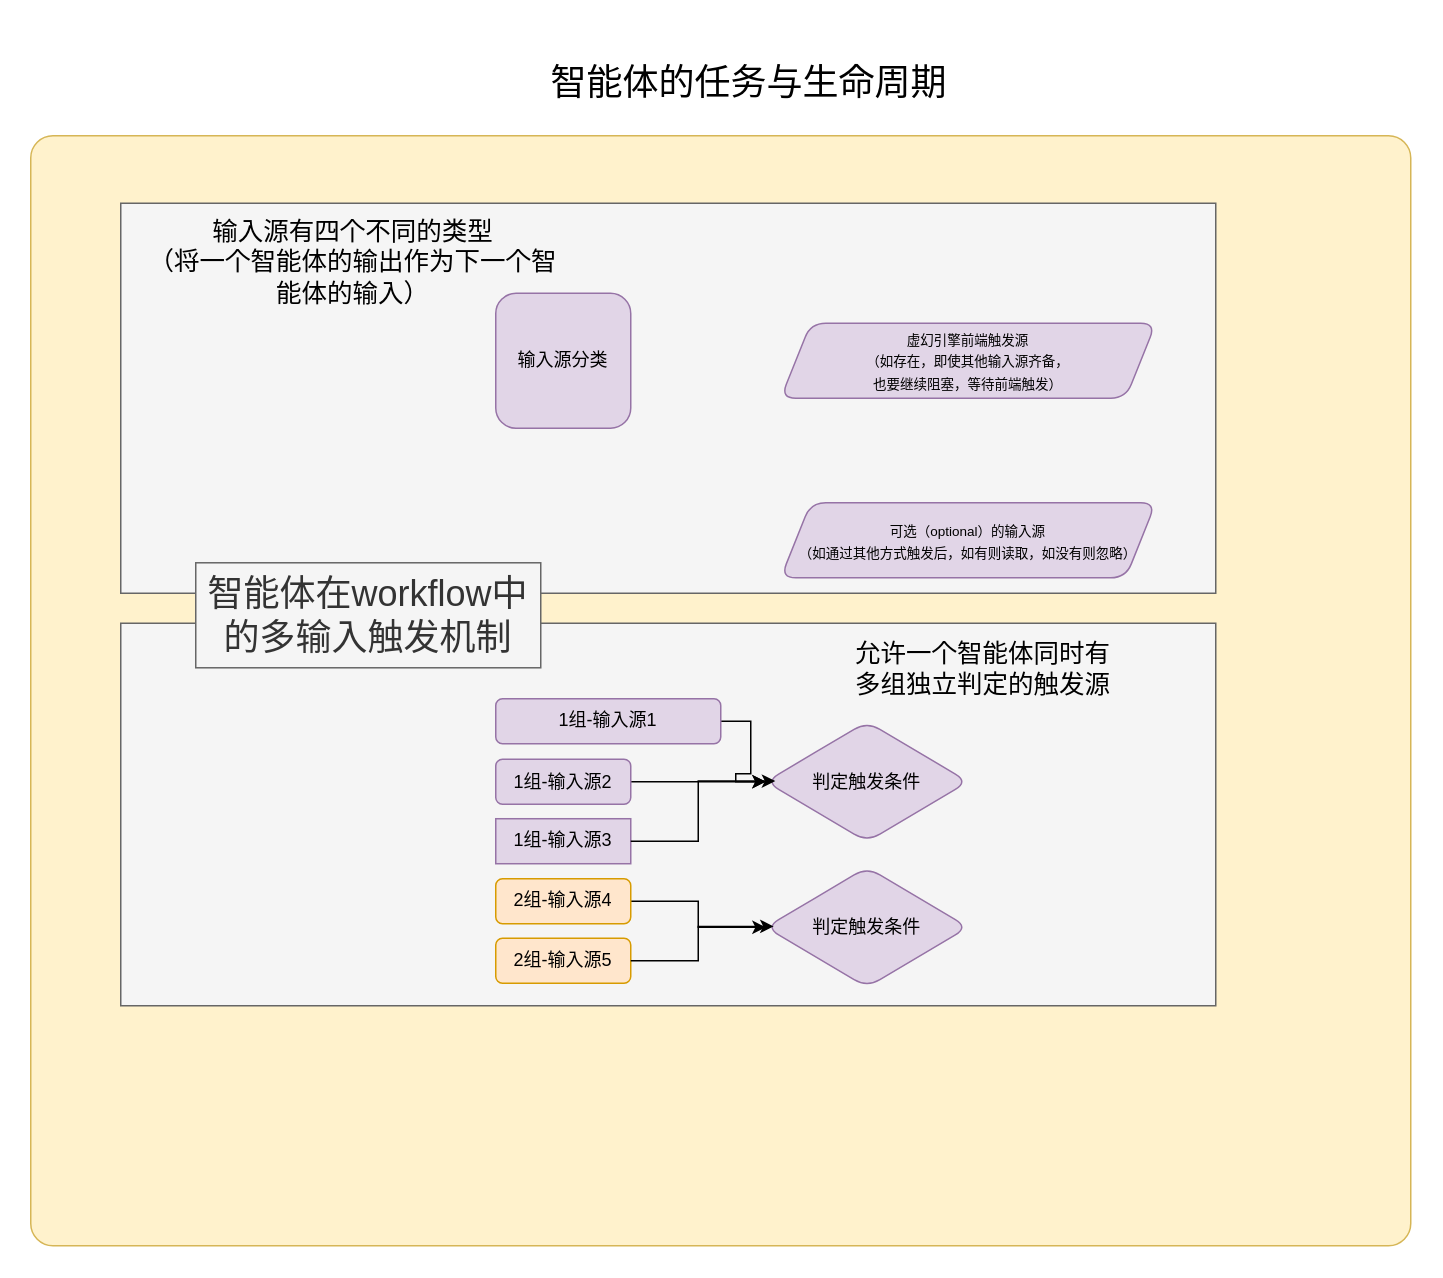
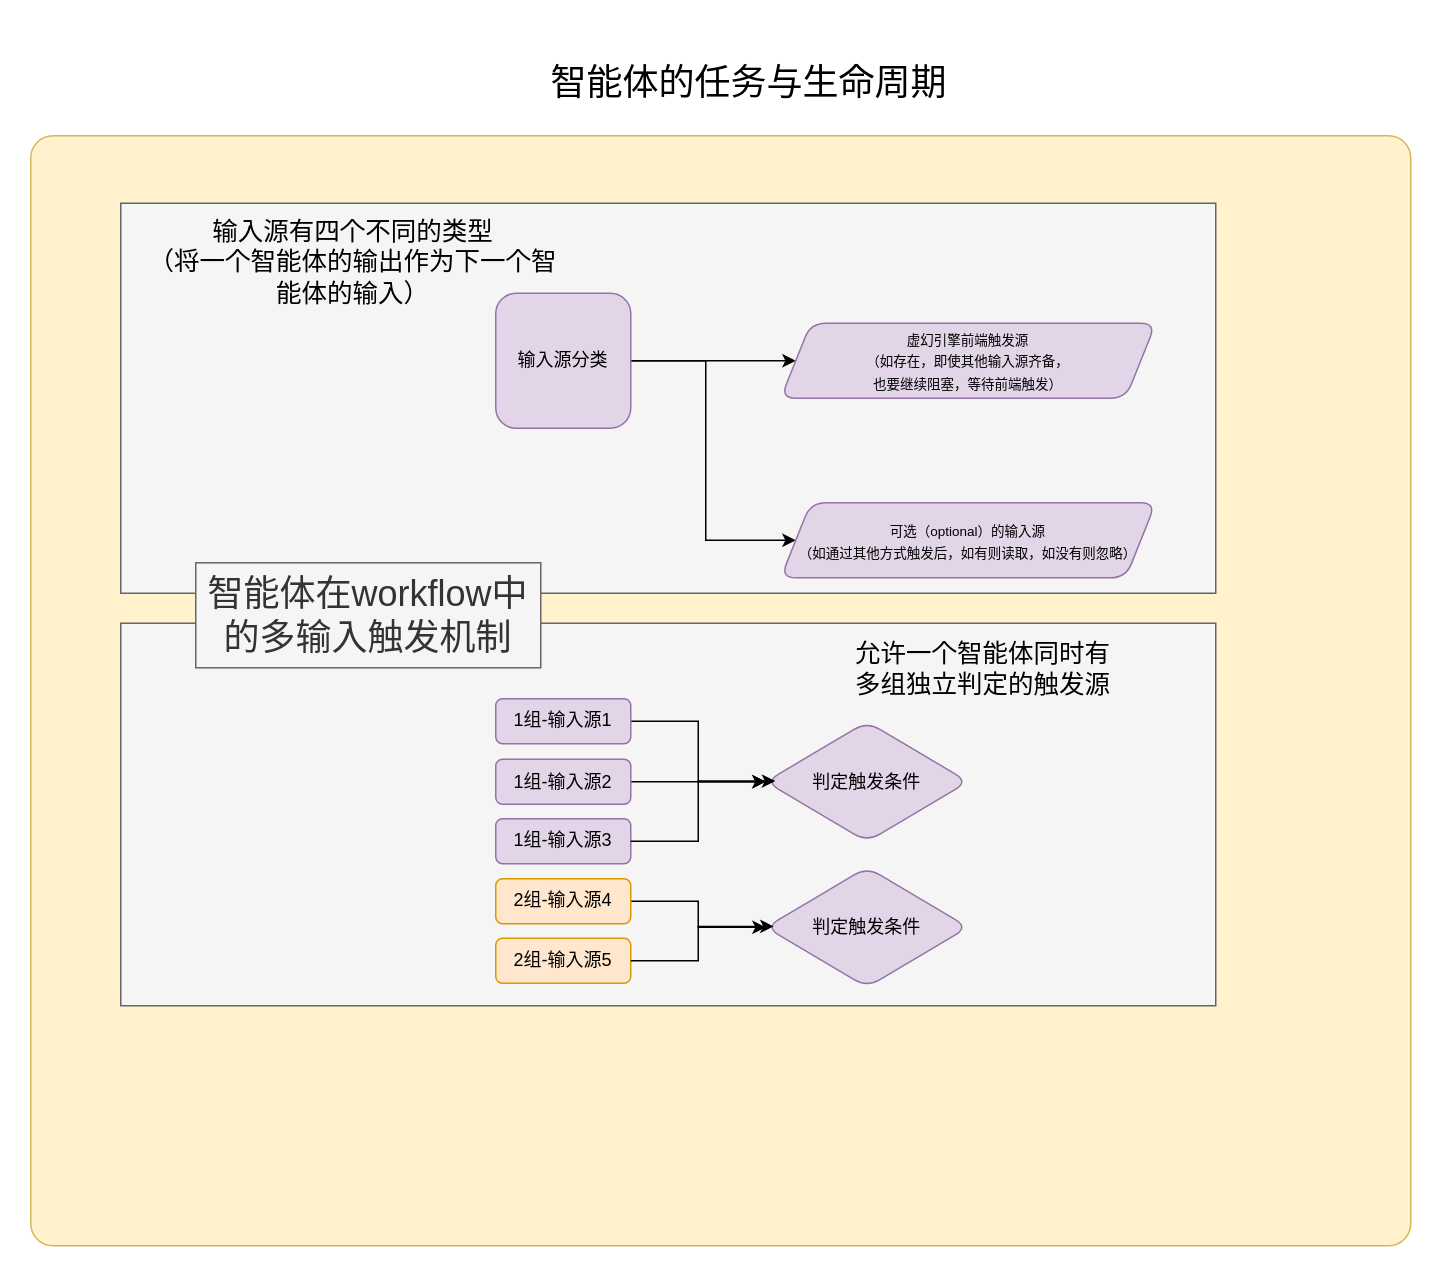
  <mxCell id="0" />
  <mxCell id="1" parent="0" />
  <mxCell id="2" value="" style="rounded=1;whiteSpace=wrap;html=1;fillColor=#fff2cc;strokeColor=#d6b656;arcSize=2;" parent="1" vertex="1"><mxGeometry x="20" y="90" width="920" height="740" as="geometry" /></mxCell>
  <mxCell id="3" value="&lt;font style=&quot;font-size: 24px;&quot;&gt;&lt;br&gt;&lt;/font&gt;" style="text;whiteSpace=wrap;html=1;align=center;labelBackgroundColor=none;verticalAlign=middle;fillColor=#f5f5f5;fontColor=#333333;strokeColor=#666666;" parent="1" vertex="1"><mxGeometry x="80" y="415" width="730" height="255" as="geometry" /></mxCell>
  <mxCell id="4" value="&lt;font style=&quot;font-size: 24px;&quot;&gt;&lt;br&gt;&lt;/font&gt;" style="text;whiteSpace=wrap;html=1;align=center;labelBackgroundColor=none;verticalAlign=middle;fillColor=#f5f5f5;fontColor=#333333;strokeColor=#666666;" parent="1" vertex="1"><mxGeometry x="80" y="135" width="730" height="260" as="geometry" /></mxCell>
  <mxCell id="5" value="" style="edgeStyle=orthogonalEdgeStyle;rounded=0;orthogonalLoop=1;jettySize=auto;html=1;" parent="1" source="6" target="20" edge="1"><mxGeometry relative="1" as="geometry" /></mxCell>
- <mxCell id="6" value="1组-输入源1" style="rounded=1;whiteSpace=wrap;html=1;fillColor=#e1d5e7;strokeColor=#9673a6;" parent="1" vertex="1"><mxGeometry x="330" y="465.32" width="150" height="30" as="geometry" /></mxCell>
+ <mxCell id="6" value="1组-输入源1" style="rounded=1;whiteSpace=wrap;html=1;fillColor=#e1d5e7;strokeColor=#9673a6;" parent="1" vertex="1"><mxGeometry x="330" y="465.32" width="90" height="30" as="geometry" /></mxCell>
  <mxCell id="7" value="&lt;span style=&quot;font-size: 24px;&quot;&gt;智能体的任务与生命周期&lt;/span&gt;" style="text;whiteSpace=wrap;html=1;align=center;labelBackgroundColor=none;verticalAlign=middle;" parent="1" vertex="1"><mxGeometry x="354" y="20" width="290" height="70" as="geometry" /></mxCell>
  <mxCell id="8" value="&lt;font style=&quot;font-size: 24px;&quot;&gt;智能体在workflow中的多输入触发机制&lt;br&gt;&lt;/font&gt;" style="text;whiteSpace=wrap;html=1;align=center;labelBackgroundColor=none;verticalAlign=middle;fillColor=#f5f5f5;fontColor=#333333;strokeColor=#666666;" parent="1" vertex="1"><mxGeometry x="130" y="374.69" width="230" height="70" as="geometry" /></mxCell>
  <mxCell id="9" style="edgeStyle=orthogonalEdgeStyle;rounded=0;orthogonalLoop=1;jettySize=auto;html=1;exitX=1;exitY=0.5;exitDx=0;exitDy=0;entryX=0;entryY=0.5;entryDx=0;entryDy=0;" parent="1" source="10" target="20" edge="1"><mxGeometry relative="1" as="geometry" /></mxCell>
  <mxCell id="10" value="1组-输入源2" style="rounded=1;whiteSpace=wrap;html=1;fillColor=#e1d5e7;strokeColor=#9673a6;" parent="1" vertex="1"><mxGeometry x="330" y="505.64" width="90" height="30" as="geometry" /></mxCell>
- <mxCell id="11" value="1组-输入源3" style="whiteSpace=wrap;html=1;fillColor=#e1d5e7;strokeColor=#9673a6;rounded=0;" parent="1" vertex="1"><mxGeometry x="330" y="545.32" width="90" height="30" as="geometry" /></mxCell>
+ <mxCell id="11" value="1组-输入源3" style="rounded=1;whiteSpace=wrap;html=1;fillColor=#e1d5e7;strokeColor=#9673a6;" parent="1" vertex="1"><mxGeometry x="330" y="545.32" width="90" height="30" as="geometry" /></mxCell>
  <mxCell id="12" style="edgeStyle=orthogonalEdgeStyle;rounded=0;orthogonalLoop=1;jettySize=auto;html=1;exitX=1;exitY=0.5;exitDx=0;exitDy=0;entryX=0;entryY=0.5;entryDx=0;entryDy=0;" parent="1" source="13" target="22" edge="1"><mxGeometry relative="1" as="geometry" /></mxCell>
  <mxCell id="13" value="2组-输入源4" style="rounded=1;whiteSpace=wrap;html=1;fillColor=#ffe6cc;strokeColor=#d79b00;" parent="1" vertex="1"><mxGeometry x="330" y="585.32" width="90" height="30" as="geometry" /></mxCell>
  <mxCell id="14" value="2组-输入源5" style="rounded=1;whiteSpace=wrap;html=1;fillColor=#ffe6cc;strokeColor=#d79b00;" parent="1" vertex="1"><mxGeometry x="330" y="625" width="90" height="30" as="geometry" /></mxCell>
+ <mxCell id="15" style="edgeStyle=orthogonalEdgeStyle;rounded=0;orthogonalLoop=1;jettySize=auto;html=1;exitX=1;exitY=0.5;exitDx=0;exitDy=0;" parent="1" source="17" target="18" edge="1"><mxGeometry relative="1" as="geometry" /></mxCell>
+ <mxCell id="16" style="edgeStyle=orthogonalEdgeStyle;rounded=0;orthogonalLoop=1;jettySize=auto;html=1;exitX=1;exitY=0.5;exitDx=0;exitDy=0;entryX=0;entryY=0.5;entryDx=0;entryDy=0;" parent="1" source="17" target="19" edge="1"><mxGeometry relative="1" as="geometry"><Array as="points"><mxPoint x="470" y="240" /><mxPoint x="470" y="360" /></Array></mxGeometry></mxCell>
  <mxCell id="17" value="输入源分类" style="rounded=1;whiteSpace=wrap;html=1;fillColor=#e1d5e7;strokeColor=#9673a6;" parent="1" vertex="1"><mxGeometry x="330" y="195" width="90" height="90" as="geometry" /></mxCell>
  <mxCell id="18" value="&lt;font style=&quot;font-size: 9px;&quot;&gt;虚幻引擎前端触发源&lt;br&gt;（如存在，即使其他输入源齐备，&lt;br&gt;也要继续阻塞，等待前端触发）&lt;/font&gt;" style="shape=parallelogram;perimeter=parallelogramPerimeter;whiteSpace=wrap;html=1;fixedSize=1;fillColor=#e1d5e7;strokeColor=#9673a6;rounded=1;" parent="1" vertex="1"><mxGeometry x="520" y="215" width="250" height="50" as="geometry" /></mxCell>
  <mxCell id="19" value="&lt;font style=&quot;font-size: 9px;&quot;&gt;可选（optional）的输入源&lt;br&gt;（如通过其他方式触发后，如有则读取，如没有则忽略）&lt;/font&gt;" style="shape=parallelogram;perimeter=parallelogramPerimeter;whiteSpace=wrap;html=1;fixedSize=1;fillColor=#e1d5e7;strokeColor=#9673a6;rounded=1;" parent="1" vertex="1"><mxGeometry x="520" y="334.69" width="250" height="50" as="geometry" /></mxCell>
  <mxCell id="20" value="判定触发条件" style="rhombus;whiteSpace=wrap;html=1;fillColor=#e1d5e7;strokeColor=#9673a6;rounded=1;" parent="1" vertex="1"><mxGeometry x="510" y="480.64" width="135" height="80" as="geometry" /></mxCell>
  <mxCell id="21" style="edgeStyle=orthogonalEdgeStyle;rounded=0;orthogonalLoop=1;jettySize=auto;html=1;exitX=1;exitY=0.5;exitDx=0;exitDy=0;entryX=0.047;entryY=0.495;entryDx=0;entryDy=0;entryPerimeter=0;" parent="1" source="11" target="20" edge="1"><mxGeometry relative="1" as="geometry" /></mxCell>
  <mxCell id="22" value="判定触发条件" style="rhombus;whiteSpace=wrap;html=1;fillColor=#e1d5e7;strokeColor=#9673a6;rounded=1;" parent="1" vertex="1"><mxGeometry x="510" y="577.69" width="135" height="80" as="geometry" /></mxCell>
  <mxCell id="23" style="edgeStyle=orthogonalEdgeStyle;rounded=0;orthogonalLoop=1;jettySize=auto;html=1;exitX=1;exitY=0.5;exitDx=0;exitDy=0;entryX=0.039;entryY=0.493;entryDx=0;entryDy=0;entryPerimeter=0;" parent="1" source="14" target="22" edge="1"><mxGeometry relative="1" as="geometry" /></mxCell>
  <mxCell id="24" value="&lt;font style=&quot;font-size: 17px;&quot;&gt;输入源有四个不同的类型&lt;br&gt;（将一个智能体的输出作为下一个智能体的输入）&lt;br&gt;&lt;/font&gt;" style="text;whiteSpace=wrap;html=1;align=center;labelBackgroundColor=none;verticalAlign=middle;" parent="1" vertex="1"><mxGeometry x="90" width="290" height="70" as="geometry" y="140" /></mxCell>
  <mxCell id="25" value="&lt;span style=&quot;font-size: 17px;&quot;&gt;允许一个智能体同时有&lt;br&gt;多组独立判定的触发源&lt;/span&gt;" style="text;whiteSpace=wrap;html=1;align=center;labelBackgroundColor=none;verticalAlign=middle;" parent="1" vertex="1"><mxGeometry x="510" y="410.64" width="290" height="70" as="geometry" /></mxCell>
